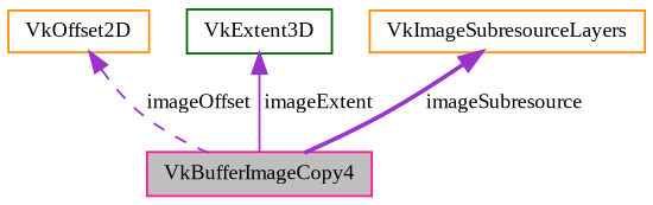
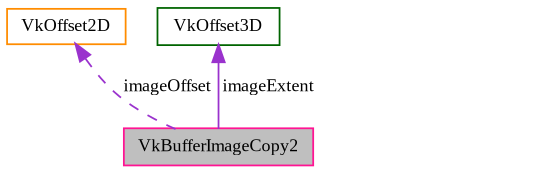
  digraph {
    fontname="Liberation Serif"
    node [color=darkorange fillcolor=white fontname="Liberation Serif" fontsize=10 shape=record style=filled]
    edge [color=darkorchid3 dir=back fontname="Liberation Serif" fontsize=10 labelfontname=Helvetica labelfontsize=10]
-   n1 [color=deeppink fillcolor=grey75 fontcolor=black height=0.2 label=VkBufferImageCopy4 width=0.4]
+   n1 [color=deeppink fillcolor=grey75 fontcolor=black height=0.2 label=VkBufferImageCopy2 width=0.4]
    n2 [height=0.2 label=VkOffset2D width=0.4]
-   n3 [color=darkgreen height=0.2 label=VkExtent3D width=0.4]
-   n4 [height=0.2 label=VkImageSubresourceLayers width=0.4]
+   n3 [color=darkgreen height=0.2 label=VkOffset3D width=0.4]
    n2 -> n1 [label=" imageOffset" style=dashed]
    n3 -> n1 [label=" imageExtent" style=solid]
-   n4 -> n1 [label=" imageSubresource" style=bold]
  }
